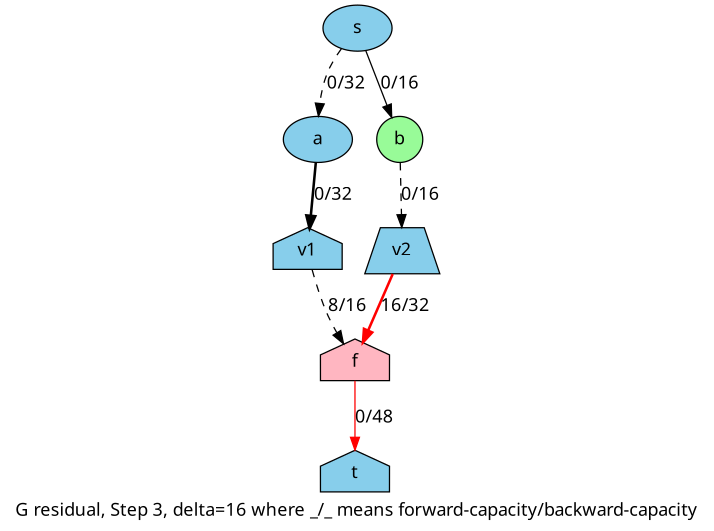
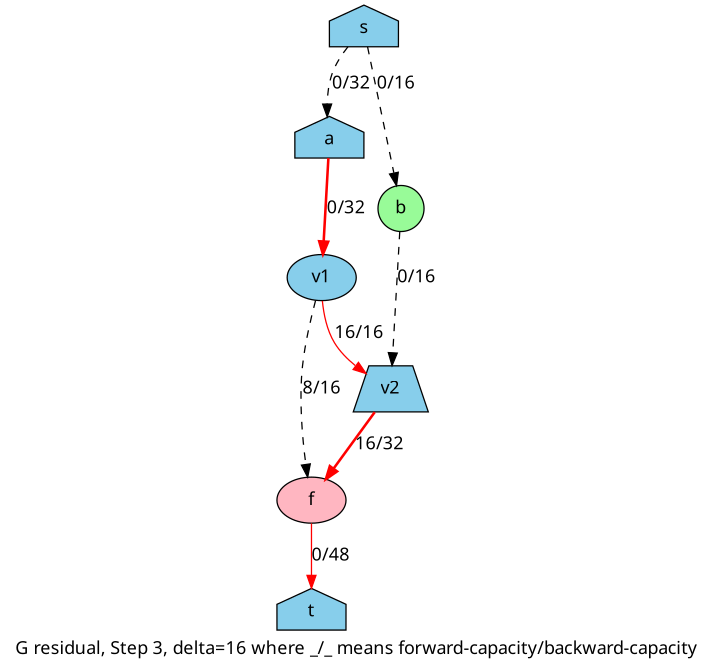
  digraph {
    fontname="Noto Sans"
    label="G residual, Step 3, delta=16 where _/_ means forward-capacity/backward-capacity"
    rankdir=TB
    node [fillcolor=skyblue fontname="Noto Sans" shape=house style=filled]
    edge [fontname="Noto Sans" style=dashed]
-   s [shape=ellipse]
-   a [shape=ellipse]
+   s
+   a
    b [fillcolor=palegreen shape=circle]
-   v1
+   v1 [shape=ellipse]
    v2 [shape=trapezium]
-   f [fillcolor=lightpink]
+   f [fillcolor=lightpink shape=ellipse]
    t
    s -> a [label="0/32"]
-   s -> b [label="0/16" style=solid]
-   a -> v1 [label="0/32" style=bold]
+   s -> b [label="0/16"]
+   a -> v1 [label="0/32" style=bold color=red]
    b -> v2 [label="0/16"]
+   v1 -> v2 [color=red label="16/16" style=solid]
    v1 -> f [label="8/16"]
    v2 -> f [color=red label="16/32" style=bold]
    f -> t [color=red label="0/48" style=solid]
  }
